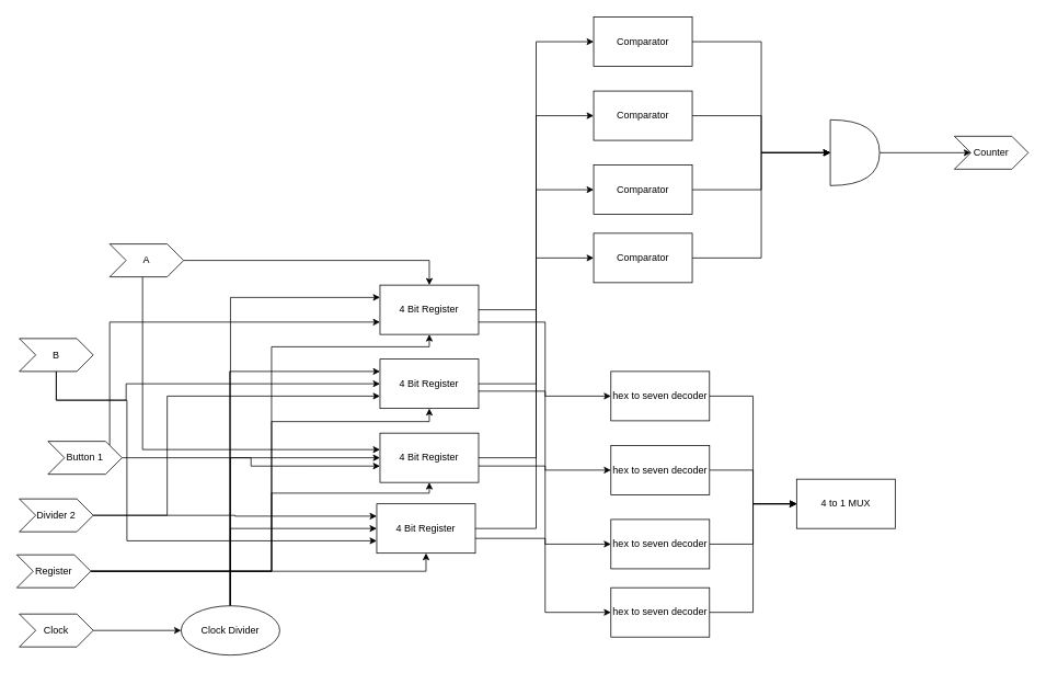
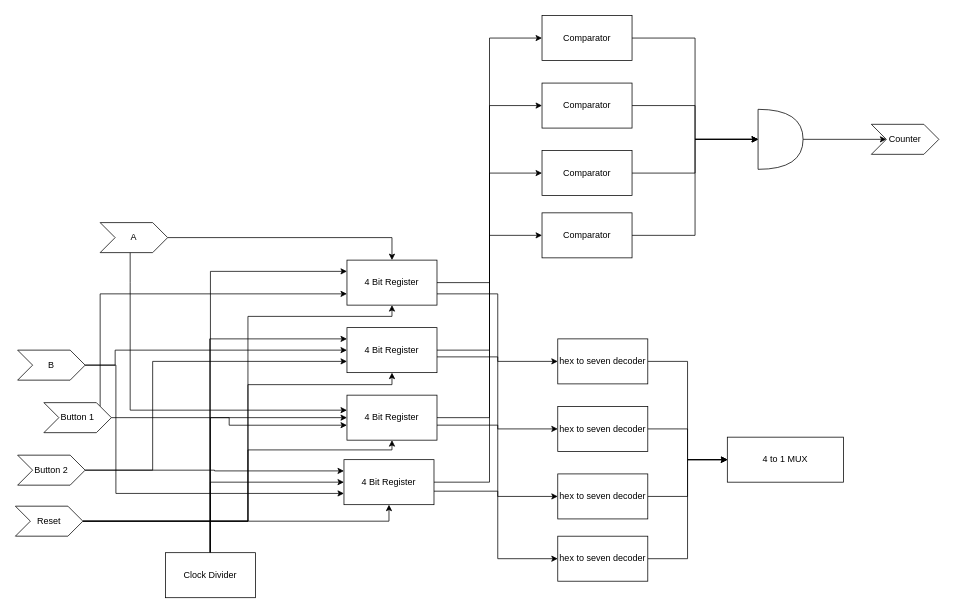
  <mxCell id="0" />
  <mxCell id="1" parent="0" />
  <mxCell id="2" style="edgeStyle=orthogonalEdgeStyle;rounded=0;orthogonalLoop=1;jettySize=auto;html=1;" parent="1" source="4" target="16" edge="1"><mxGeometry relative="1" as="geometry" /></mxCell>
  <mxCell id="3" style="edgeStyle=orthogonalEdgeStyle;rounded=0;orthogonalLoop=1;jettySize=auto;html=1;entryX=0;entryY=0.334;entryDx=0;entryDy=0;entryPerimeter=0;" parent="1" source="4" target="22" edge="1"><mxGeometry relative="1" as="geometry"><Array as="points"><mxPoint x="173" y="376" /><mxPoint x="173" y="546" /></Array></mxGeometry></mxCell>
  <mxCell id="4" value="A" style="shape=step;perimeter=stepPerimeter;whiteSpace=wrap;html=1;fixedSize=1;" parent="1" vertex="1"><mxGeometry x="133" y="296" width="90" height="40" as="geometry" /></mxCell>
  <mxCell id="5" style="edgeStyle=orthogonalEdgeStyle;rounded=0;orthogonalLoop=1;jettySize=auto;html=1;" parent="1" source="7" target="19" edge="1"><mxGeometry relative="1" as="geometry"><Array as="points"><mxPoint x="153" y="486" /><mxPoint x="153" y="466" /></Array></mxGeometry></mxCell>
  <mxCell id="6" style="edgeStyle=orthogonalEdgeStyle;rounded=0;orthogonalLoop=1;jettySize=auto;html=1;entryX=0;entryY=0.75;entryDx=0;entryDy=0;" parent="1" source="7" target="25" edge="1"><mxGeometry relative="1" as="geometry"><Array as="points"><mxPoint x="154" y="486" /><mxPoint x="154" y="657" /></Array></mxGeometry></mxCell>
- <mxCell id="7" value="B" style="shape=step;perimeter=stepPerimeter;whiteSpace=wrap;html=1;fixedSize=1;" parent="1" vertex="1"><mxGeometry x="23" y="411" width="90" height="40" as="geometry" /></mxCell>
+ <mxCell id="7" value="B" style="shape=step;perimeter=stepPerimeter;whiteSpace=wrap;html=1;fixedSize=1;" parent="1" vertex="1"><mxGeometry x="23" y="466" width="90" height="40" as="geometry" /></mxCell>
  <mxCell id="8" style="edgeStyle=orthogonalEdgeStyle;rounded=0;orthogonalLoop=1;jettySize=auto;html=1;entryX=0;entryY=0.75;entryDx=0;entryDy=0;" parent="1" source="10" target="16" edge="1"><mxGeometry relative="1" as="geometry"><Array as="points"><mxPoint x="133" y="566" /><mxPoint x="133" y="391" /></Array></mxGeometry></mxCell>
  <mxCell id="9" style="edgeStyle=orthogonalEdgeStyle;rounded=0;orthogonalLoop=1;jettySize=auto;html=1;entryX=0;entryY=0.668;entryDx=0;entryDy=0;entryPerimeter=0;" parent="1" source="10" target="22" edge="1"><mxGeometry relative="1" as="geometry" /></mxCell>
  <mxCell id="10" value="Button 1" style="shape=step;perimeter=stepPerimeter;whiteSpace=wrap;html=1;fixedSize=1;" parent="1" vertex="1"><mxGeometry x="58" y="536" width="90" height="40" as="geometry" /></mxCell>
  <mxCell id="11" style="edgeStyle=orthogonalEdgeStyle;rounded=0;orthogonalLoop=1;jettySize=auto;html=1;entryX=0;entryY=0.75;entryDx=0;entryDy=0;" parent="1" source="13" target="19" edge="1"><mxGeometry relative="1" as="geometry"><Array as="points"><mxPoint x="203" y="626" /><mxPoint x="203" y="481" /></Array></mxGeometry></mxCell>
  <mxCell id="12" style="edgeStyle=orthogonalEdgeStyle;rounded=0;orthogonalLoop=1;jettySize=auto;html=1;entryX=0;entryY=0.25;entryDx=0;entryDy=0;" parent="1" source="13" target="25" edge="1"><mxGeometry relative="1" as="geometry" /></mxCell>
- <mxCell id="13" value="Divider 2" style="shape=step;perimeter=stepPerimeter;whiteSpace=wrap;html=1;fixedSize=1;" parent="1" vertex="1"><mxGeometry x="23" y="606" width="90" height="40" as="geometry" /></mxCell>
+ <mxCell id="13" value="Button 2" style="shape=step;perimeter=stepPerimeter;whiteSpace=wrap;html=1;fixedSize=1;" parent="1" vertex="1"><mxGeometry x="23" y="606" width="90" height="40" as="geometry" /></mxCell>
  <mxCell id="14" style="edgeStyle=orthogonalEdgeStyle;rounded=0;orthogonalLoop=1;jettySize=auto;html=1;entryX=0;entryY=0.5;entryDx=0;entryDy=0;" parent="1" source="16" target="34" edge="1"><mxGeometry relative="1" as="geometry" /></mxCell>
  <mxCell id="15" style="edgeStyle=orthogonalEdgeStyle;rounded=0;orthogonalLoop=1;jettySize=auto;html=1;entryX=0;entryY=0.5;entryDx=0;entryDy=0;" parent="1" source="16" target="42" edge="1"><mxGeometry relative="1" as="geometry"><Array as="points"><mxPoint x="663" y="391" /><mxPoint x="663" y="481" /></Array></mxGeometry></mxCell>
  <mxCell id="16" value="4 Bit Register" style="rounded=0;whiteSpace=wrap;html=1;" parent="1" vertex="1"><mxGeometry x="462" y="346" width="120" height="60" as="geometry" /></mxCell>
  <mxCell id="17" style="edgeStyle=orthogonalEdgeStyle;rounded=0;orthogonalLoop=1;jettySize=auto;html=1;entryX=0;entryY=0.5;entryDx=0;entryDy=0;" parent="1" source="19" target="36" edge="1"><mxGeometry relative="1" as="geometry" /></mxCell>
  <mxCell id="18" style="edgeStyle=orthogonalEdgeStyle;rounded=0;orthogonalLoop=1;jettySize=auto;html=1;entryX=0;entryY=0.5;entryDx=0;entryDy=0;" parent="1" source="19" target="44" edge="1"><mxGeometry relative="1" as="geometry"><Array as="points"><mxPoint x="663" y="475" /><mxPoint x="663" y="571" /></Array></mxGeometry></mxCell>
  <mxCell id="19" value="4 Bit Register" style="rounded=0;whiteSpace=wrap;html=1;" parent="1" vertex="1"><mxGeometry x="462" y="436" width="120" height="60" as="geometry" /></mxCell>
  <mxCell id="20" style="edgeStyle=orthogonalEdgeStyle;rounded=0;orthogonalLoop=1;jettySize=auto;html=1;entryX=0;entryY=0.5;entryDx=0;entryDy=0;" parent="1" source="22" target="38" edge="1"><mxGeometry relative="1" as="geometry" /></mxCell>
  <mxCell id="21" style="edgeStyle=orthogonalEdgeStyle;rounded=0;orthogonalLoop=1;jettySize=auto;html=1;entryX=0;entryY=0.5;entryDx=0;entryDy=0;" parent="1" source="22" target="46" edge="1"><mxGeometry relative="1" as="geometry"><Array as="points"><mxPoint x="663" y="566" /><mxPoint x="663" y="661" /></Array></mxGeometry></mxCell>
  <mxCell id="22" value="4 Bit Register" style="rounded=0;whiteSpace=wrap;html=1;" parent="1" vertex="1"><mxGeometry x="462" y="526" width="120" height="60" as="geometry" /></mxCell>
  <mxCell id="23" style="edgeStyle=orthogonalEdgeStyle;rounded=0;orthogonalLoop=1;jettySize=auto;html=1;entryX=0;entryY=0.5;entryDx=0;entryDy=0;" parent="1" source="25" target="40" edge="1"><mxGeometry relative="1" as="geometry"><Array as="points"><mxPoint x="652" y="642" /><mxPoint x="652" y="313" /></Array></mxGeometry></mxCell>
  <mxCell id="24" style="edgeStyle=orthogonalEdgeStyle;rounded=0;orthogonalLoop=1;jettySize=auto;html=1;entryX=0;entryY=0.5;entryDx=0;entryDy=0;" parent="1" source="25" target="48" edge="1"><mxGeometry relative="1" as="geometry"><Array as="points"><mxPoint x="663" y="654" /><mxPoint x="663" y="744" /></Array></mxGeometry></mxCell>
  <mxCell id="25" value="4 Bit Register" style="rounded=0;whiteSpace=wrap;html=1;" parent="1" vertex="1"><mxGeometry x="458" y="612" width="120" height="60" as="geometry" /></mxCell>
- <mxCell id="26" value="" style="edgeStyle=orthogonalEdgeStyle;rounded=0;orthogonalLoop=1;jettySize=auto;html=1;" parent="1" source="27" target="32" edge="1"><mxGeometry relative="1" as="geometry" /></mxCell>
- <mxCell id="27" value="Clock" style="shape=step;perimeter=stepPerimeter;whiteSpace=wrap;html=1;fixedSize=1;" parent="1" vertex="1"><mxGeometry x="23" y="746" width="90" height="40" as="geometry" /></mxCell>
  <mxCell id="28" style="edgeStyle=orthogonalEdgeStyle;rounded=0;orthogonalLoop=1;jettySize=auto;html=1;entryX=0;entryY=0.5;entryDx=0;entryDy=0;" parent="1" source="32" target="25" edge="1"><mxGeometry relative="1" as="geometry"><Array as="points"><mxPoint x="280" y="642" /></Array></mxGeometry></mxCell>
  <mxCell id="29" style="edgeStyle=orthogonalEdgeStyle;rounded=0;orthogonalLoop=1;jettySize=auto;html=1;entryX=0;entryY=0.5;entryDx=0;entryDy=0;" parent="1" source="32" target="22" edge="1"><mxGeometry relative="1" as="geometry"><Array as="points"><mxPoint x="280" y="556" /></Array></mxGeometry></mxCell>
  <mxCell id="30" style="edgeStyle=orthogonalEdgeStyle;rounded=0;orthogonalLoop=1;jettySize=auto;html=1;entryX=0;entryY=0.25;entryDx=0;entryDy=0;" parent="1" source="32" target="19" edge="1"><mxGeometry relative="1" as="geometry"><Array as="points"><mxPoint x="279" y="451" /></Array></mxGeometry></mxCell>
  <mxCell id="31" style="edgeStyle=orthogonalEdgeStyle;rounded=0;orthogonalLoop=1;jettySize=auto;html=1;entryX=0;entryY=0.25;entryDx=0;entryDy=0;" parent="1" source="32" target="16" edge="1"><mxGeometry relative="1" as="geometry"><Array as="points"><mxPoint x="280" y="361" /></Array></mxGeometry></mxCell>
- <mxCell id="32" value="Clock Divider" style="ellipse;whiteSpace=wrap;html=1;" parent="1" vertex="1"><mxGeometry x="220" y="736" width="120" height="60" as="geometry" /></mxCell>
+ <mxCell id="32" value="Clock Divider" style="rounded=0;whiteSpace=wrap;html=1;" parent="1" vertex="1"><mxGeometry x="220" y="736" width="120" height="60" as="geometry" /></mxCell>
  <mxCell id="33" style="edgeStyle=orthogonalEdgeStyle;rounded=0;orthogonalLoop=1;jettySize=auto;html=1;entryX=0;entryY=0.5;entryDx=0;entryDy=0;entryPerimeter=0;" edge="1" parent="1" source="34" target="55"><mxGeometry relative="1" as="geometry" /></mxCell>
  <mxCell id="34" value="Comparator" style="rounded=0;whiteSpace=wrap;html=1;" parent="1" vertex="1"><mxGeometry x="722" y="20" width="120" height="60" as="geometry" /></mxCell>
  <mxCell id="35" style="edgeStyle=orthogonalEdgeStyle;rounded=0;orthogonalLoop=1;jettySize=auto;html=1;entryX=0;entryY=0.5;entryDx=0;entryDy=0;entryPerimeter=0;" edge="1" parent="1" source="36" target="55"><mxGeometry relative="1" as="geometry" /></mxCell>
  <mxCell id="36" value="Comparator" style="rounded=0;whiteSpace=wrap;html=1;" parent="1" vertex="1"><mxGeometry x="722" y="110" width="120" height="60" as="geometry" /></mxCell>
  <mxCell id="37" style="edgeStyle=orthogonalEdgeStyle;rounded=0;orthogonalLoop=1;jettySize=auto;html=1;entryX=0;entryY=0.5;entryDx=0;entryDy=0;entryPerimeter=0;" edge="1" parent="1" source="38" target="55"><mxGeometry relative="1" as="geometry" /></mxCell>
  <mxCell id="38" value="Comparator" style="rounded=0;whiteSpace=wrap;html=1;" parent="1" vertex="1"><mxGeometry x="722" y="200" width="120" height="60" as="geometry" /></mxCell>
  <mxCell id="39" style="edgeStyle=orthogonalEdgeStyle;rounded=0;orthogonalLoop=1;jettySize=auto;html=1;entryX=0;entryY=0.5;entryDx=0;entryDy=0;entryPerimeter=0;" edge="1" parent="1" source="40" target="55"><mxGeometry relative="1" as="geometry" /></mxCell>
  <mxCell id="40" value="Comparator" style="rounded=0;whiteSpace=wrap;html=1;" parent="1" vertex="1"><mxGeometry x="722" y="283" width="120" height="60" as="geometry" /></mxCell>
  <mxCell id="41" style="edgeStyle=orthogonalEdgeStyle;rounded=0;orthogonalLoop=1;jettySize=auto;html=1;entryX=0;entryY=0.5;entryDx=0;entryDy=0;" edge="1" parent="1" source="42" target="57"><mxGeometry relative="1" as="geometry" /></mxCell>
  <mxCell id="42" value="hex to seven decoder" style="rounded=0;whiteSpace=wrap;html=1;" parent="1" vertex="1"><mxGeometry x="743" y="451" width="120" height="60" as="geometry" /></mxCell>
  <mxCell id="43" style="edgeStyle=orthogonalEdgeStyle;rounded=0;orthogonalLoop=1;jettySize=auto;html=1;entryX=0;entryY=0.5;entryDx=0;entryDy=0;" edge="1" parent="1" source="44" target="57"><mxGeometry relative="1" as="geometry" /></mxCell>
  <mxCell id="44" value="hex to seven decoder" style="rounded=0;whiteSpace=wrap;html=1;" parent="1" vertex="1"><mxGeometry x="743" y="541" width="120" height="60" as="geometry" /></mxCell>
  <mxCell id="45" style="edgeStyle=orthogonalEdgeStyle;rounded=0;orthogonalLoop=1;jettySize=auto;html=1;entryX=0;entryY=0.5;entryDx=0;entryDy=0;" edge="1" parent="1" source="46" target="57"><mxGeometry relative="1" as="geometry" /></mxCell>
  <mxCell id="46" value="hex to seven decoder" style="rounded=0;whiteSpace=wrap;html=1;" parent="1" vertex="1"><mxGeometry x="743" y="631" width="120" height="60" as="geometry" /></mxCell>
  <mxCell id="47" style="edgeStyle=orthogonalEdgeStyle;rounded=0;orthogonalLoop=1;jettySize=auto;html=1;entryX=0;entryY=0.5;entryDx=0;entryDy=0;" edge="1" parent="1" source="48" target="57"><mxGeometry relative="1" as="geometry" /></mxCell>
  <mxCell id="48" value="hex to seven decoder" style="rounded=0;whiteSpace=wrap;html=1;" parent="1" vertex="1"><mxGeometry x="743" y="714" width="120" height="60" as="geometry" /></mxCell>
  <mxCell id="49" style="edgeStyle=orthogonalEdgeStyle;rounded=0;orthogonalLoop=1;jettySize=auto;html=1;entryX=0.5;entryY=1;entryDx=0;entryDy=0;" edge="1" parent="1" source="53" target="25"><mxGeometry relative="1" as="geometry" /></mxCell>
  <mxCell id="50" style="edgeStyle=orthogonalEdgeStyle;rounded=0;orthogonalLoop=1;jettySize=auto;html=1;entryX=0.5;entryY=1;entryDx=0;entryDy=0;" edge="1" parent="1" source="53" target="22"><mxGeometry relative="1" as="geometry"><Array as="points"><mxPoint x="330" y="694" /><mxPoint x="330" y="599" /><mxPoint x="522" y="599" /></Array></mxGeometry></mxCell>
  <mxCell id="51" style="edgeStyle=orthogonalEdgeStyle;rounded=0;orthogonalLoop=1;jettySize=auto;html=1;" edge="1" parent="1" source="53" target="19"><mxGeometry relative="1" as="geometry"><Array as="points"><mxPoint x="330" y="694" /><mxPoint x="330" y="512" /><mxPoint x="522" y="512" /></Array></mxGeometry></mxCell>
  <mxCell id="52" style="edgeStyle=orthogonalEdgeStyle;rounded=0;orthogonalLoop=1;jettySize=auto;html=1;" edge="1" parent="1" source="53" target="16"><mxGeometry relative="1" as="geometry"><Array as="points"><mxPoint x="330" y="694" /><mxPoint x="330" y="421" /><mxPoint x="522" y="421" /></Array></mxGeometry></mxCell>
- <mxCell id="53" value="Register" style="shape=step;perimeter=stepPerimeter;whiteSpace=wrap;html=1;fixedSize=1;" vertex="1" parent="1"><mxGeometry x="20" y="674" width="90" height="40" as="geometry" /></mxCell>
+ <mxCell id="53" value="Reset" style="shape=step;perimeter=stepPerimeter;whiteSpace=wrap;html=1;fixedSize=1;" vertex="1" parent="1"><mxGeometry x="20" y="674" width="90" height="40" as="geometry" /></mxCell>
  <mxCell id="54" style="edgeStyle=orthogonalEdgeStyle;rounded=0;orthogonalLoop=1;jettySize=auto;html=1;entryX=0;entryY=0.5;entryDx=0;entryDy=0;" edge="1" parent="1" source="55" target="56"><mxGeometry relative="1" as="geometry" /></mxCell>
  <mxCell id="55" value="" style="shape=or;whiteSpace=wrap;html=1;" vertex="1" parent="1"><mxGeometry x="1010" y="145" width="60" height="80" as="geometry" /></mxCell>
  <mxCell id="56" value="Counter" style="shape=step;perimeter=stepPerimeter;whiteSpace=wrap;html=1;fixedSize=1;" vertex="1" parent="1"><mxGeometry x="1161" y="165" width="90" height="40" as="geometry" /></mxCell>
- <mxCell id="57" value="4 to 1 MUX" style="rounded=0;whiteSpace=wrap;html=1;" vertex="1" parent="1"><mxGeometry x="969" y="582" width="120" height="60" as="geometry" /></mxCell>
+ <mxCell id="57" value="4 to 1 MUX" style="rounded=0;whiteSpace=wrap;html=1;" vertex="1" parent="1"><mxGeometry x="969" y="582" width="155" height="60" as="geometry" /></mxCell>
